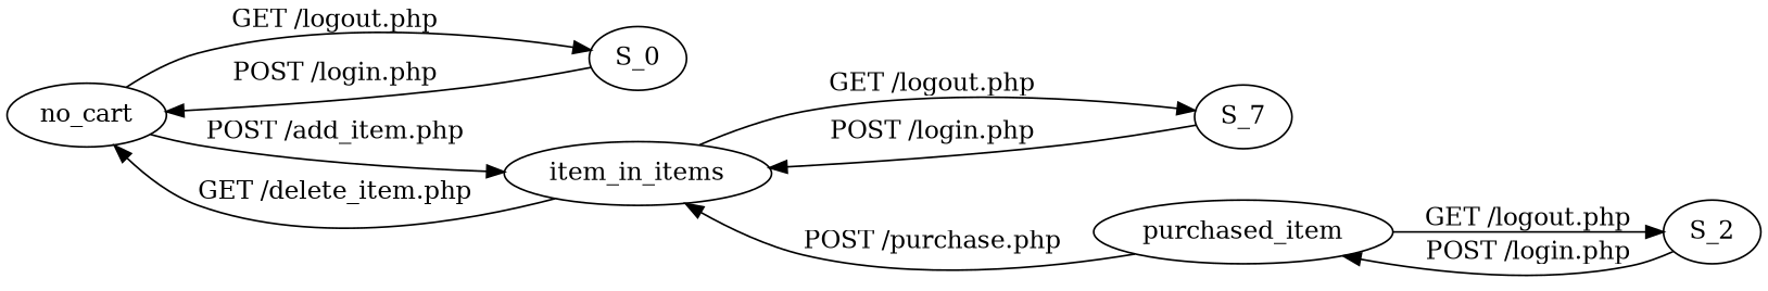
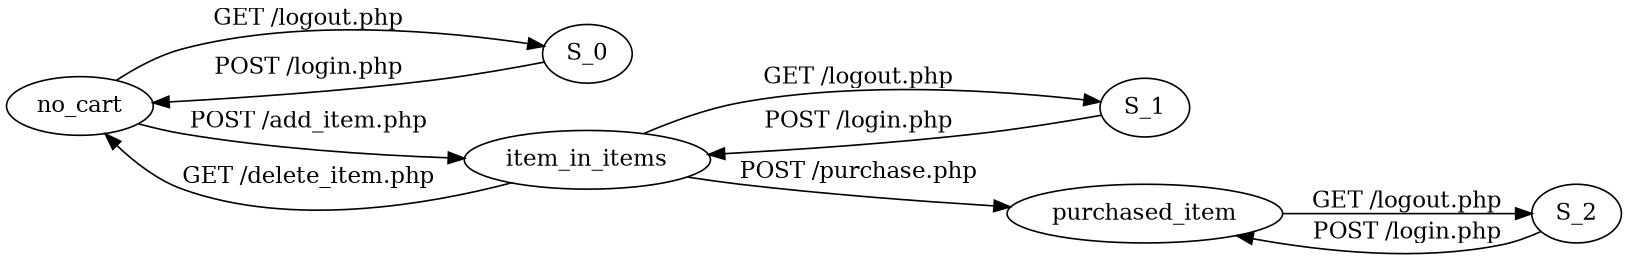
  digraph {
    rankdir=LR
    n1 [label=no_cart]
    "S\_0"
    n3 [label=item_in_items]
-   "S\_1" [label=S_7]
+   "S\_1"
    "purchased\_item"
    "S\_2"
    n1 -> "S\_0" [label="GET /logout.php"]
    n1 -> n3 [label="POST /add\_item.php"]
    "S\_0" -> n1 [label="POST /login.php"]
    n3 -> n1 [label="GET /delete\_item.php"]
    n3 -> "S\_1" [label="GET /logout.php"]
-   "purchased\_item" -> n3 [label="POST /purchase.php"]
+   n3 -> "purchased\_item" [label="POST /purchase.php"]
    "S\_1" -> n3 [label="POST /login.php"]
    "purchased\_item" -> "S\_2" [label="GET /logout.php"]
    "S\_2" -> "purchased\_item" [label="POST /login.php"]
  }
